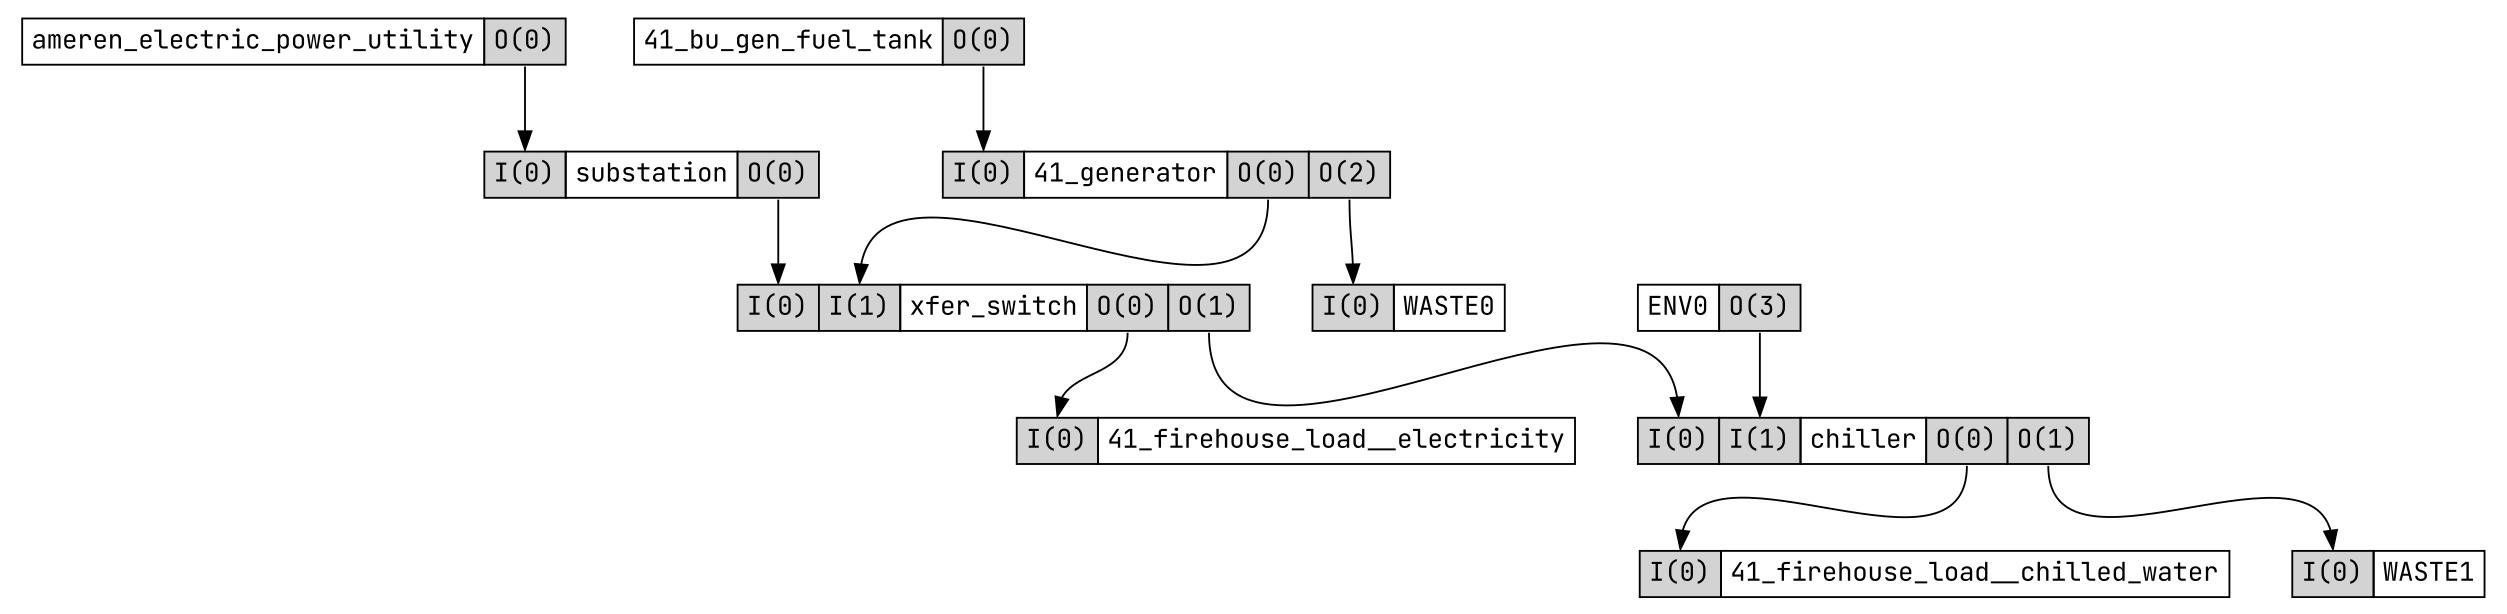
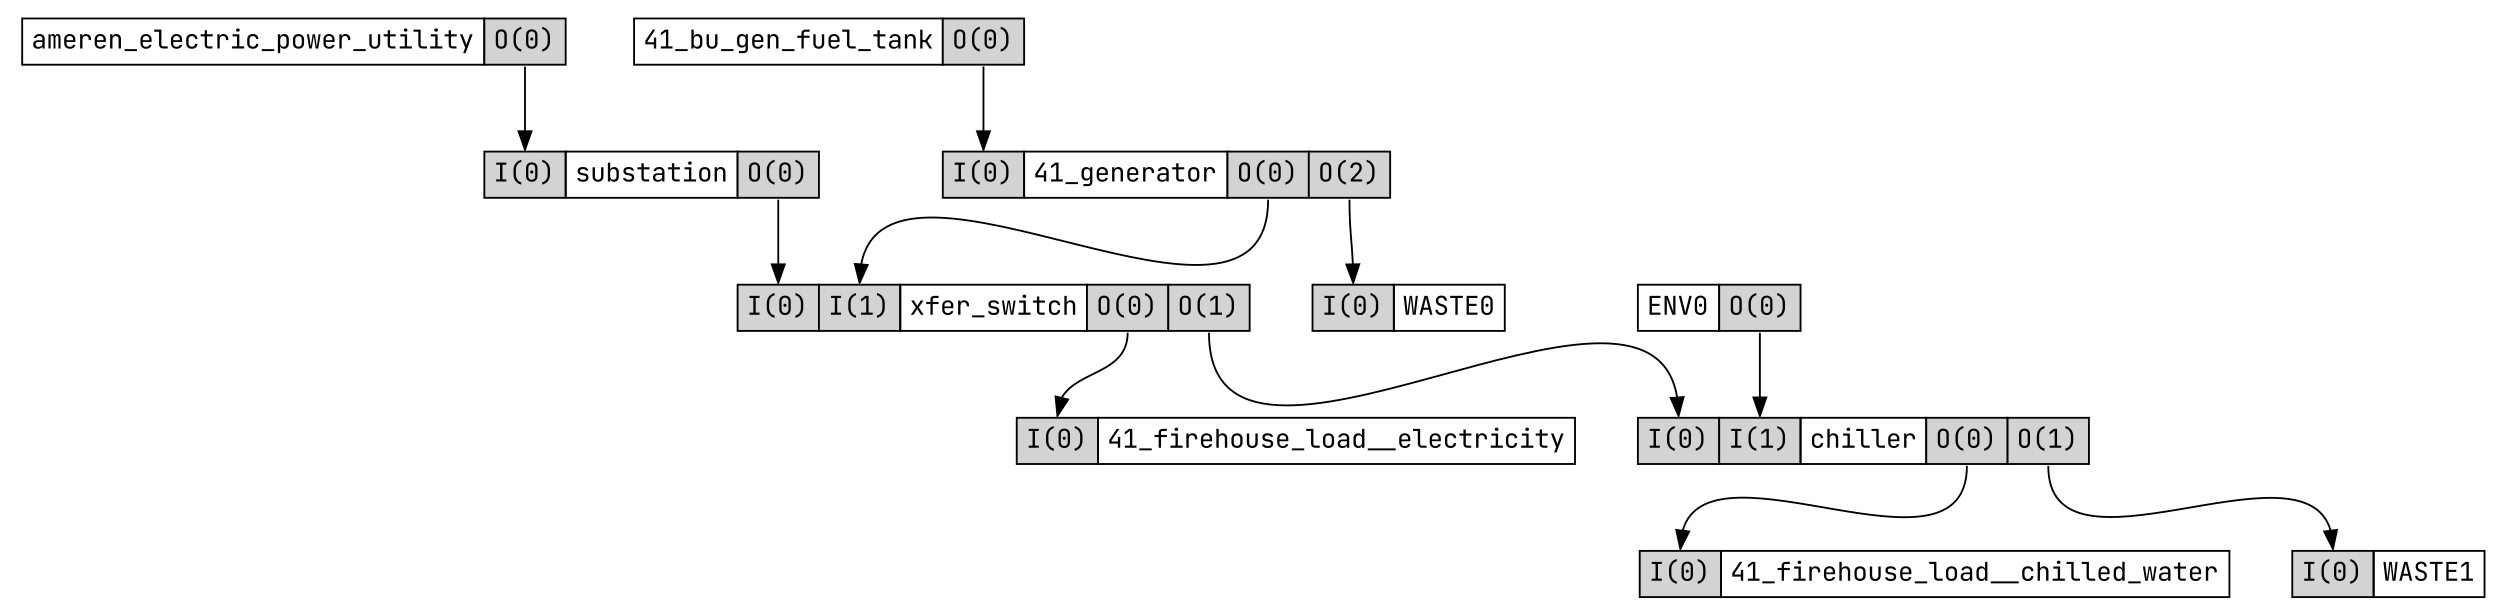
  digraph {
    fontname="JetBrains Mono"
    node [shape=none fontname="JetBrains Mono"]
    edge [headport="I0:n" tailport="O0:s" fontname="JetBrains Mono"]
    n1 [label=<     <TABLE BORDER="0" CELLBORDER="1" CELLSPACING="0" CELLPADDING="4">       <TR>         <TD PORT="name">41_bu_gen_fuel_tank</TD>         <TD PORT="O0" BGCOLOR="lightgrey">O(0)</TD>       </TR>     </TABLE>>]
    n2 [label=<     <TABLE BORDER="0" CELLBORDER="1" CELLSPACING="0" CELLPADDING="4">       <TR>         <TD PORT="I0" BGCOLOR="lightgrey">I(0)</TD>         <TD PORT="name">41_generator</TD>         <TD PORT="O0" BGCOLOR="lightgrey">O(0)</TD>         <TD PORT="O2" BGCOLOR="lightgrey">O(2)</TD>       </TR>     </TABLE>>]
    n3 [label=<     <TABLE BORDER="0" CELLBORDER="1" CELLSPACING="0" CELLPADDING="4">       <TR>         <TD PORT="I0" BGCOLOR="lightgrey">I(0)</TD>         <TD PORT="name">41_firehouse_load__chilled_water</TD>       </TR>     </TABLE>>]
    n4 [label=<     <TABLE BORDER="0" CELLBORDER="1" CELLSPACING="0" CELLPADDING="4">       <TR>         <TD PORT="I0" BGCOLOR="lightgrey">I(0)</TD>         <TD PORT="name">41_firehouse_load__electricity</TD>       </TR>     </TABLE>>]
    n5 [label=<     <TABLE BORDER="0" CELLBORDER="1" CELLSPACING="0" CELLPADDING="4">       <TR>         <TD PORT="I0" BGCOLOR="lightgrey">I(0)</TD>         <TD PORT="name">WASTE0</TD>       </TR>     </TABLE>>]
    n6 [label=<     <TABLE BORDER="0" CELLBORDER="1" CELLSPACING="0" CELLPADDING="4">       <TR>         <TD PORT="I0" BGCOLOR="lightgrey">I(0)</TD>         <TD PORT="I1" BGCOLOR="lightgrey">I(1)</TD>         <TD PORT="name">xfer_switch</TD>         <TD PORT="O0" BGCOLOR="lightgrey">O(0)</TD>         <TD PORT="O1" BGCOLOR="lightgrey">O(1)</TD>       </TR>     </TABLE>>]
-   n7 [label=<     <TABLE BORDER="0" CELLBORDER="1" CELLSPACING="0" CELLPADDING="4">       <TR>         <TD PORT="name">ENV0</TD>         <TD PORT="O0" BGCOLOR="lightgrey">O(3)</TD>       </TR>     </TABLE>>]
+   n7 [label=<     <TABLE BORDER="0" CELLBORDER="1" CELLSPACING="0" CELLPADDING="4">       <TR>         <TD PORT="name">ENV0</TD>         <TD PORT="O0" BGCOLOR="lightgrey">O(0)</TD>       </TR>     </TABLE>>]
    n8 [label=<     <TABLE BORDER="0" CELLBORDER="1" CELLSPACING="0" CELLPADDING="4">       <TR>         <TD PORT="I0" BGCOLOR="lightgrey">I(0)</TD>         <TD PORT="I1" BGCOLOR="lightgrey">I(1)</TD>         <TD PORT="name">chiller</TD>         <TD PORT="O0" BGCOLOR="lightgrey">O(0)</TD>         <TD PORT="O1" BGCOLOR="lightgrey">O(1)</TD>       </TR>     </TABLE>>]
    n9 [label=<     <TABLE BORDER="0" CELLBORDER="1" CELLSPACING="0" CELLPADDING="4">       <TR>         <TD PORT="I0" BGCOLOR="lightgrey">I(0)</TD>         <TD PORT="name">WASTE1</TD>       </TR>     </TABLE>>]
    n10 [label=<     <TABLE BORDER="0" CELLBORDER="1" CELLSPACING="0" CELLPADDING="4">       <TR>         <TD PORT="name">ameren_electric_power_utility</TD>         <TD PORT="O0" BGCOLOR="lightgrey">O(0)</TD>       </TR>     </TABLE>>]
    n11 [label=<     <TABLE BORDER="0" CELLBORDER="1" CELLSPACING="0" CELLPADDING="4">       <TR>         <TD PORT="I0" BGCOLOR="lightgrey">I(0)</TD>         <TD PORT="name">substation</TD>         <TD PORT="O0" BGCOLOR="lightgrey">O(0)</TD>       </TR>     </TABLE>>]
    n1 -> n2
    n2 -> n5 [tailport="O2:s"]
    n2 -> n6 [headport="I1:n"]
    n6 -> n4
    n6 -> n8 [tailport="O1:s"]
    n7 -> n8 [headport="I1:n"]
    n8 -> n3
    n8 -> n9 [tailport="O1:s"]
    n10 -> n11
    n11 -> n6
  }
